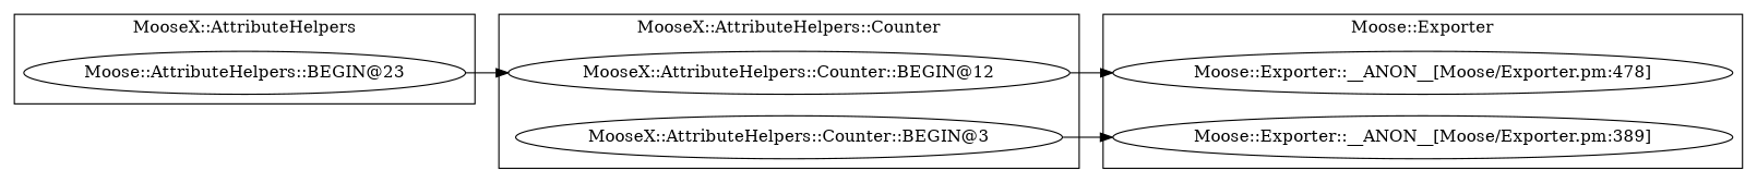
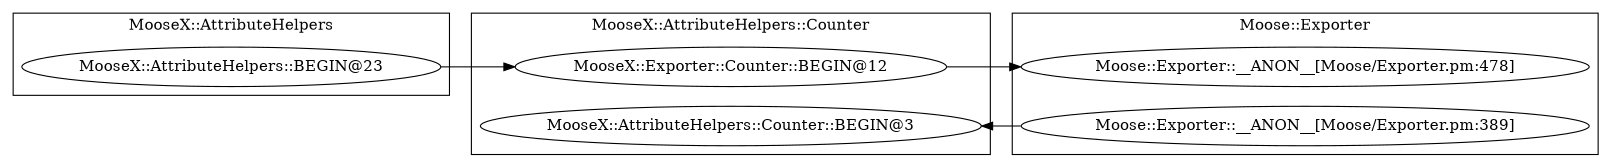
  digraph {
    rankdir=LR
-   "MooseX::AttributeHelpers::Counter::BEGIN@12"
+   "MooseX::AttributeHelpers::Counter::BEGIN@12" [label="MooseX::Exporter::Counter::BEGIN@12"]
    "MooseX::AttributeHelpers::Counter::BEGIN@3"
    "Moose::Exporter::__ANON__[Moose/Exporter.pm:389]"
    "Moose::Exporter::__ANON__[Moose/Exporter.pm:478]"
-   "MooseX::AttributeHelpers::BEGIN@23" [label="Moose::AttributeHelpers::BEGIN@23"]
+   "MooseX::AttributeHelpers::BEGIN@23"
    subgraph cluster_1 {
      label="MooseX::AttributeHelpers::Counter"
      "MooseX::AttributeHelpers::Counter::BEGIN@12"
      "MooseX::AttributeHelpers::Counter::BEGIN@3"
    }
    subgraph cluster_2 {
      label="Moose::Exporter"
      "Moose::Exporter::__ANON__[Moose/Exporter.pm:389]"
      "Moose::Exporter::__ANON__[Moose/Exporter.pm:478]"
    }
    subgraph cluster_3 {
      label="MooseX::AttributeHelpers"
      "MooseX::AttributeHelpers::BEGIN@23"
    }
    "MooseX::AttributeHelpers::Counter::BEGIN@12" -> "Moose::Exporter::__ANON__[Moose/Exporter.pm:478]"
-   "MooseX::AttributeHelpers::Counter::BEGIN@3" -> "Moose::Exporter::__ANON__[Moose/Exporter.pm:389]"
+   "Moose::Exporter::__ANON__[Moose/Exporter.pm:389]" -> "MooseX::AttributeHelpers::Counter::BEGIN@3"
    "MooseX::AttributeHelpers::BEGIN@23" -> "MooseX::AttributeHelpers::Counter::BEGIN@12"
  }
